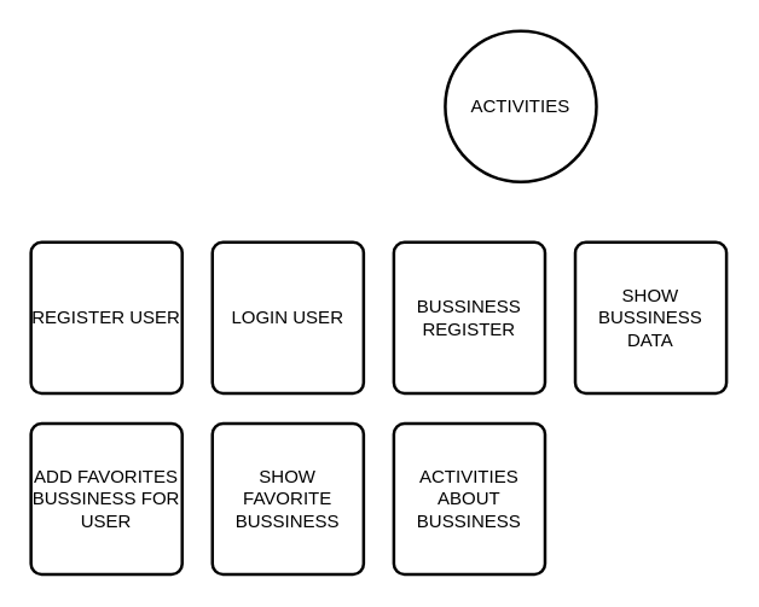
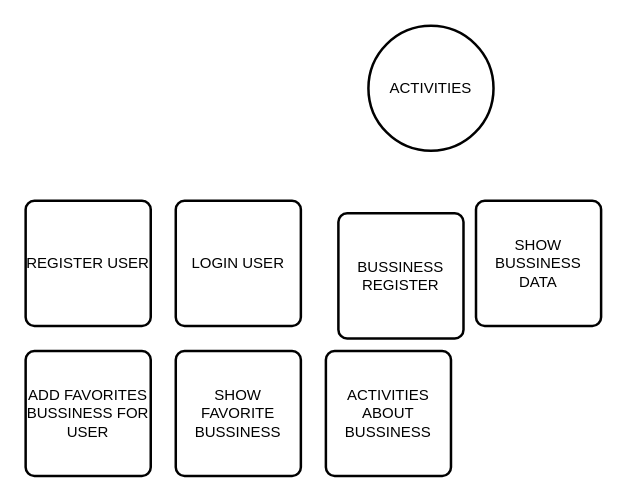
  <mxCell id="0" />
  <mxCell id="1" parent="0" />
  <mxCell id="2" value="ACTIVITIES" style="strokeWidth=2;html=1;shape=mxgraph.flowchart.start_2;whiteSpace=wrap;" vertex="1" parent="1"><mxGeometry x="294" y="20" width="100" height="100" as="geometry" /></mxCell>
  <mxCell id="3" value="LOGIN USER" style="rounded=1;whiteSpace=wrap;html=1;absoluteArcSize=1;arcSize=14;strokeWidth=2;" vertex="1" parent="1"><mxGeometry x="140" y="160" width="100" height="100" as="geometry" /></mxCell>
  <mxCell id="4" value="REGISTER USER" style="rounded=1;whiteSpace=wrap;html=1;absoluteArcSize=1;arcSize=14;strokeWidth=2;" vertex="1" parent="1"><mxGeometry x="20" y="160" width="100" height="100" as="geometry" /></mxCell>
- <mxCell id="5" value="BUSSINESS REGISTER" style="rounded=1;whiteSpace=wrap;html=1;absoluteArcSize=1;arcSize=14;strokeWidth=2;" vertex="1" parent="1"><mxGeometry x="260" y="160" width="100" height="100" as="geometry" /></mxCell>
+ <mxCell id="5" value="BUSSINESS REGISTER" style="rounded=1;whiteSpace=wrap;html=1;absoluteArcSize=1;arcSize=14;strokeWidth=2;" vertex="1" parent="1"><mxGeometry x="270" y="170" width="100" height="100" as="geometry" /></mxCell>
  <mxCell id="6" value="SHOW BUSSINESS DATA" style="rounded=1;whiteSpace=wrap;html=1;absoluteArcSize=1;arcSize=14;strokeWidth=2;" vertex="1" parent="1"><mxGeometry x="380" y="160" width="100" height="100" as="geometry" /></mxCell>
  <mxCell id="7" value="ADD FAVORITES BUSSINESS FOR USER" style="rounded=1;whiteSpace=wrap;html=1;absoluteArcSize=1;arcSize=14;strokeWidth=2;" vertex="1" parent="1"><mxGeometry x="20" y="280" width="100" height="100" as="geometry" /></mxCell>
  <mxCell id="8" value="SHOW FAVORITE BUSSINESS" style="rounded=1;whiteSpace=wrap;html=1;absoluteArcSize=1;arcSize=14;strokeWidth=2;" vertex="1" parent="1"><mxGeometry x="140" y="280" width="100" height="100" as="geometry" /></mxCell>
  <mxCell id="9" value="ACTIVITIES ABOUT BUSSINESS" style="rounded=1;whiteSpace=wrap;html=1;absoluteArcSize=1;arcSize=14;strokeWidth=2;" vertex="1" parent="1"><mxGeometry x="260" y="280" width="100" height="100" as="geometry" /></mxCell>
